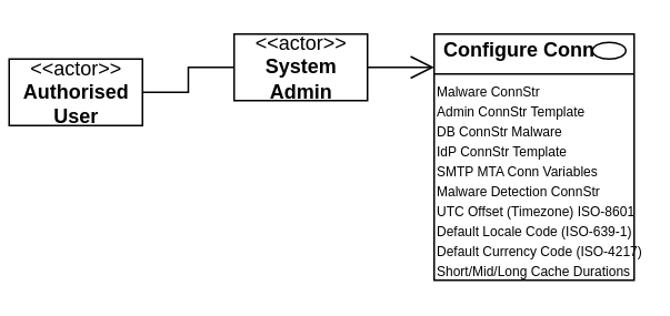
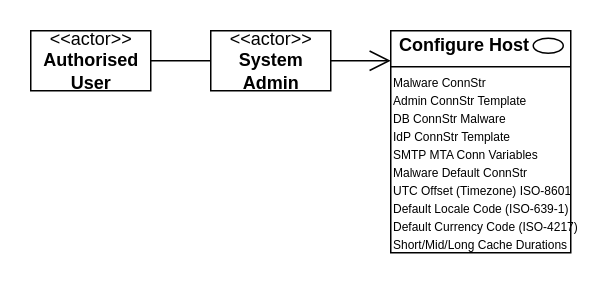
  <mxCell id="0" />
  <mxCell id="1" value="Notes" parent="0" />
  <mxCell id="2" style="edgeStyle=orthogonalEdgeStyle;rounded=0;orthogonalLoop=1;jettySize=auto;html=1;endArrow=none;endFill=0;" parent="1" source="3" target="4" edge="1"><mxGeometry relative="1" as="geometry" /></mxCell>
  <mxCell id="3" value="&amp;lt;&amp;lt;actor&amp;gt;&amp;gt;&lt;br&gt;&lt;b&gt;System&lt;br&gt;Admin&lt;br&gt;&lt;/b&gt;" style="text;html=1;align=center;verticalAlign=middle;dashed=0;fillColor=#ffffff;strokeColor=#000000;" parent="1" vertex="1"><mxGeometry x="140" y="20" width="80" height="40" as="geometry" /></mxCell>
- <mxCell id="4" value="&amp;lt;&amp;lt;actor&amp;gt;&amp;gt;&lt;br&gt;&lt;b&gt;Authorised&lt;br&gt;User&lt;br&gt;&lt;/b&gt;" style="text;html=1;align=center;verticalAlign=middle;dashed=0;fillColor=#ffffff;strokeColor=#000000;" parent="1" vertex="1"><mxGeometry x="5" y="35" width="80" height="40" as="geometry" /></mxCell>
+ <mxCell id="4" value="&amp;lt;&amp;lt;actor&amp;gt;&amp;gt;&lt;br&gt;&lt;b&gt;Authorised&lt;br&gt;User&lt;br&gt;&lt;/b&gt;" style="text;html=1;align=center;verticalAlign=middle;dashed=0;fillColor=#ffffff;strokeColor=#000000;" parent="1" vertex="1"><mxGeometry x="20" y="20" width="80" height="40" as="geometry" /></mxCell>
  <mxCell id="5" value="" style="fontStyle=1;align=left;verticalAlign=top;childLayout=stackLayout;horizontal=1;horizontalStack=0;resizeParent=1;resizeParentMax=0;resizeLast=0;marginBottom=0;" parent="1" vertex="1"><mxGeometry x="260" y="20" width="120" height="148" as="geometry" /></mxCell>
- <mxCell id="6" value="Configure Conn" style="html=1;align=left;spacingLeft=4;verticalAlign=middle;strokeColor=none;fillColor=none;fontStyle=1" parent="5" vertex="1"><mxGeometry width="120" height="20" as="geometry" /></mxCell>
+ <mxCell id="6" value="Configure Host" style="html=1;align=left;spacingLeft=4;verticalAlign=middle;strokeColor=none;fillColor=none;fontStyle=1" parent="5" vertex="1"><mxGeometry width="120" height="20" as="geometry" /></mxCell>
  <mxCell id="7" value="" style="shape=ellipse;" parent="6" vertex="1"><mxGeometry x="1" width="20" height="10" relative="1" as="geometry"><mxPoint x="-25" y="5" as="offset" /></mxGeometry></mxCell>
  <mxCell id="8" value="" style="line;strokeWidth=1;fillColor=none;align=left;verticalAlign=middle;spacingTop=-1;spacingLeft=3;spacingRight=3;rotatable=0;labelPosition=right;points=[];portConstraint=eastwest;" parent="5" vertex="1"><mxGeometry y="20" width="120" height="8" as="geometry" /></mxCell>
  <mxCell id="9" value="Malware ConnStr" style="html=1;align=left;spacingLeft=4;verticalAlign=top;strokeColor=none;fillColor=none;fontSize=8;spacing=-2;" parent="5" vertex="1"><mxGeometry y="28" width="120" height="12" as="geometry" /></mxCell>
  <mxCell id="10" value="Admin ConnStr Template" style="html=1;align=left;spacingLeft=4;verticalAlign=top;strokeColor=none;fillColor=none;fontSize=8;spacing=-2;" vertex="1" parent="5"><mxGeometry y="40" width="120" height="12" as="geometry" /></mxCell>
  <mxCell id="11" value="DB ConnStr Malware" style="html=1;align=left;spacingLeft=4;verticalAlign=top;strokeColor=none;fillColor=none;fontSize=8;spacing=-2;" vertex="1" parent="5"><mxGeometry y="52" width="120" height="12" as="geometry" /></mxCell>
  <mxCell id="12" value="IdP ConnStr Template" style="html=1;align=left;spacingLeft=4;verticalAlign=top;strokeColor=none;fillColor=none;fontSize=8;spacing=-2;" vertex="1" parent="5"><mxGeometry y="64" width="120" height="12" as="geometry" /></mxCell>
  <mxCell id="13" value="SMTP MTA Conn Variables" style="html=1;align=left;spacingLeft=4;verticalAlign=top;strokeColor=none;fillColor=none;fontSize=8;spacing=-2;" vertex="1" parent="5"><mxGeometry y="76" width="120" height="12" as="geometry" /></mxCell>
- <mxCell id="14" value="Malware Detection ConnStr" style="html=1;align=left;spacingLeft=4;verticalAlign=top;strokeColor=none;fillColor=none;fontSize=8;spacing=-2;" vertex="1" parent="5"><mxGeometry y="88" width="120" height="12" as="geometry" /></mxCell>
+ <mxCell id="14" value="Malware Default ConnStr" style="html=1;align=left;spacingLeft=4;verticalAlign=top;strokeColor=none;fillColor=none;fontSize=8;spacing=-2;" vertex="1" parent="5"><mxGeometry y="88" width="120" height="12" as="geometry" /></mxCell>
  <mxCell id="15" value="UTC Offset (Timezone) ISO-8601" style="html=1;align=left;spacingLeft=4;verticalAlign=top;strokeColor=none;fillColor=none;fontSize=8;spacing=-2;" vertex="1" parent="5"><mxGeometry y="100" width="120" height="12" as="geometry" /></mxCell>
  <mxCell id="16" value="Default Locale Code (ISO-639-1)" style="html=1;align=left;spacingLeft=4;verticalAlign=top;strokeColor=none;fillColor=none;fontSize=8;spacing=-2;" vertex="1" parent="5"><mxGeometry y="112" width="120" height="12" as="geometry" /></mxCell>
  <mxCell id="17" value="Default Currency Code (ISO-4217)" style="html=1;align=left;spacingLeft=4;verticalAlign=top;strokeColor=none;fillColor=none;fontSize=8;spacing=-2;" vertex="1" parent="5"><mxGeometry y="124" width="120" height="12" as="geometry" /></mxCell>
  <mxCell id="18" value="Short/Mid/Long Cache Durations" style="html=1;align=left;spacingLeft=4;verticalAlign=top;strokeColor=none;fillColor=none;fontSize=8;spacing=-2;" vertex="1" parent="5"><mxGeometry y="136" width="120" height="12" as="geometry" /></mxCell>
  <mxCell id="19" value="Diagram/Use Case" parent="0" />
  <mxCell id="20" value="Title/Diagram" parent="0" />
  <mxCell id="21" value="About" parent="0" />
  <mxCell id="22" value="" style="endArrow=open;endFill=1;endSize=12;html=1;strokeColor=#000000;fontSize=10;entryX=0;entryY=0.5;entryDx=0;entryDy=0;" parent="21" edge="1"><mxGeometry width="160" relative="1" as="geometry"><mxPoint x="220" y="40" as="sourcePoint" /><mxPoint x="260" y="40" as="targetPoint" /></mxGeometry></mxCell>
